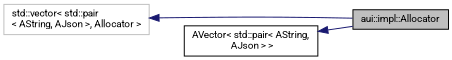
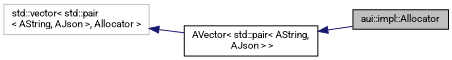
  digraph {
    fontname=Roboto
    rankdir=LR
    node [color=black fillcolor=white fontname=Roboto fontsize=10 shape=record style=filled]
    edge [color=midnightblue dir=back fontname=Roboto fontsize=10 labelfontname=Helvetica labelfontsize=10 style=solid]
    n1 [fillcolor=grey75 fontcolor=black height=0.2 label="aui::impl::Allocator" width=0.4]
    n2 [height=0.2 label="AVector\< std::pair\< AString,\l AJson \> \>" width=0.4]
    n3 [color=grey75 height=0.2 label="std::vector\< std::pair\l\< AString, AJson \>, Allocator \>" width=0.4]
    n2 -> n1
-   n3 -> n1
+   n3 -> n2
  }
